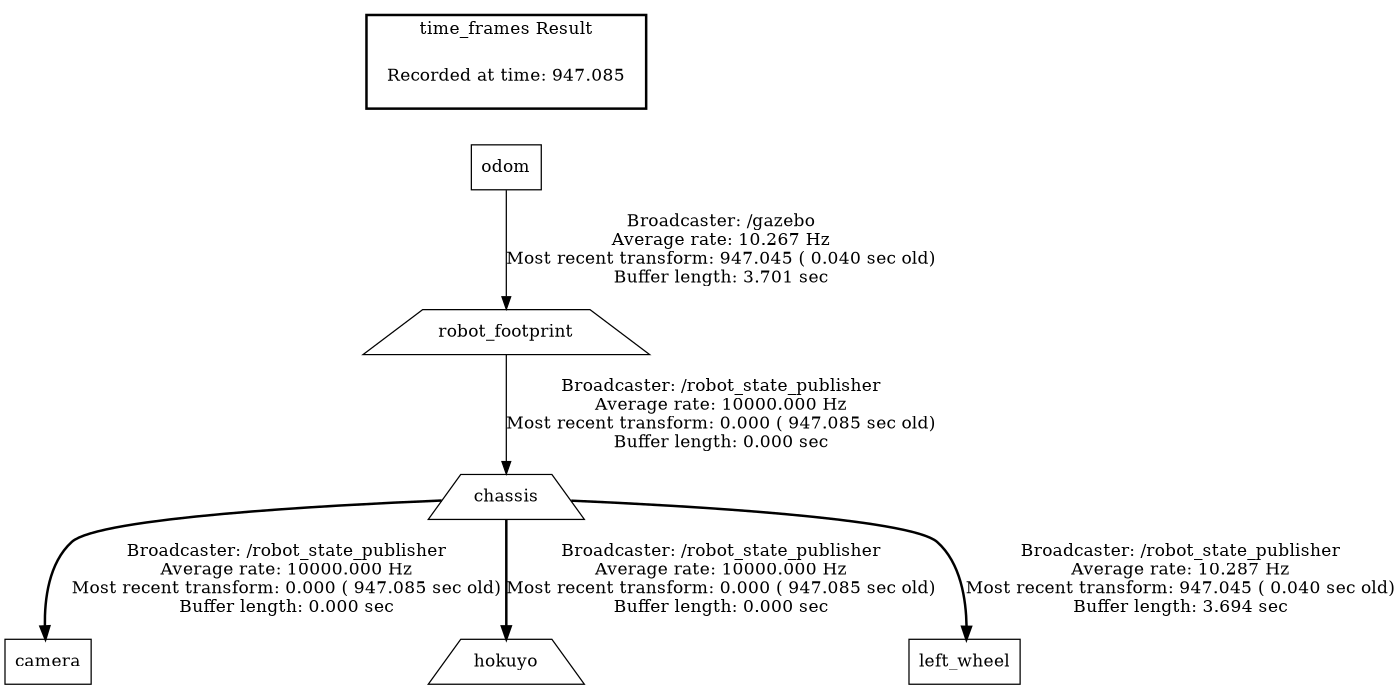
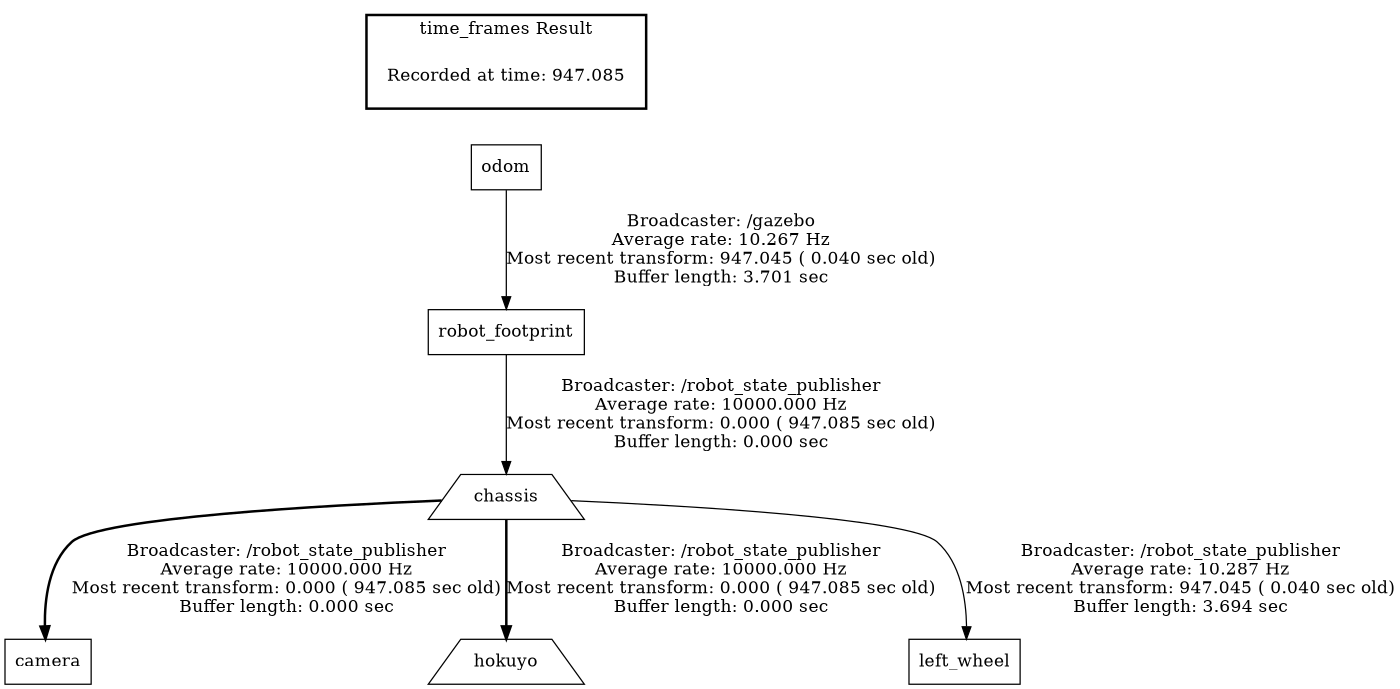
  digraph {
    node [shape=box]
    edge [style=solid]
    "Recorded at time: 947.085" [shape=plaintext]
    odom
    camera
    chassis [shape=trapezium]
    hokuyo [shape=trapezium]
    left_wheel
-   robot_footprint [shape=trapezium]
+   robot_footprint
    subgraph cluster_1 {
      color=black
      label="time_frames Result"
      style=bold
      "Recorded at time: 947.085"
    }
    "Recorded at time: 947.085" -> odom [style=invis]
    odom -> robot_footprint [label="Broadcaster: /gazebo\nAverage rate: 10.267 Hz\nMost recent transform: 947.045 ( 0.040 sec old)\nBuffer length: 3.701 sec\n"]
    chassis -> camera [label="Broadcaster: /robot_state_publisher\nAverage rate: 10000.000 Hz\nMost recent transform: 0.000 ( 947.085 sec old)\nBuffer length: 0.000 sec\n" style=bold]
    chassis -> hokuyo [label="Broadcaster: /robot_state_publisher\nAverage rate: 10000.000 Hz\nMost recent transform: 0.000 ( 947.085 sec old)\nBuffer length: 0.000 sec\n" style=bold]
-   chassis -> left_wheel [label="Broadcaster: /robot_state_publisher\nAverage rate: 10.287 Hz\nMost recent transform: 947.045 ( 0.040 sec old)\nBuffer length: 3.694 sec\n" style=bold]
+   chassis -> left_wheel [label="Broadcaster: /robot_state_publisher\nAverage rate: 10.287 Hz\nMost recent transform: 947.045 ( 0.040 sec old)\nBuffer length: 3.694 sec\n"]
    robot_footprint -> chassis [label="Broadcaster: /robot_state_publisher\nAverage rate: 10000.000 Hz\nMost recent transform: 0.000 ( 947.085 sec old)\nBuffer length: 0.000 sec\n"]
  }
